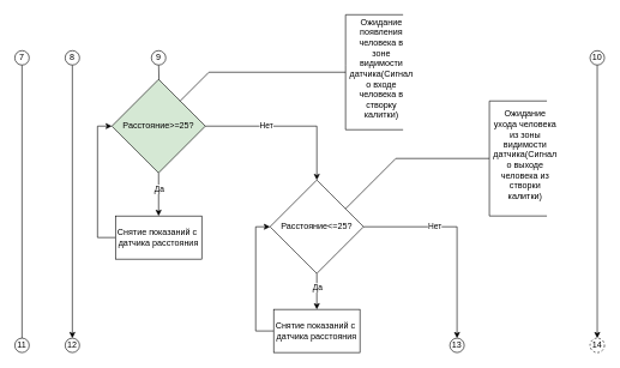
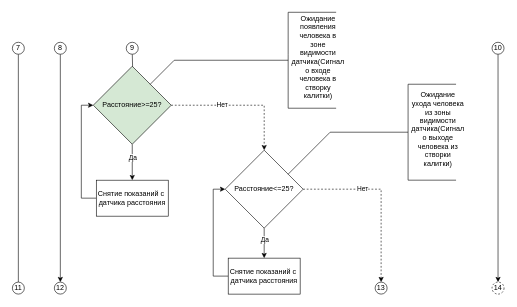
  <mxCell id="0" />
  <mxCell id="1" parent="0" />
  <mxCell id="2" value="" style="edgeStyle=orthogonalEdgeStyle;rounded=0;orthogonalLoop=1;jettySize=auto;html=1;" parent="1" target="7" edge="1"><mxGeometry relative="1" as="geometry"><mxPoint x="220.026" y="90" as="sourcePoint" /></mxGeometry></mxCell>
- <mxCell id="3" value="" style="edgeStyle=orthogonalEdgeStyle;rounded=0;orthogonalLoop=1;jettySize=auto;html=1;" parent="1" source="7" target="10" edge="1"><mxGeometry relative="1" as="geometry" /></mxCell>
+ <mxCell id="3" value="" style="edgeStyle=orthogonalEdgeStyle;rounded=0;orthogonalLoop=1;jettySize=auto;html=1;dashed=1;" parent="1" source="7" target="10" edge="1"><mxGeometry relative="1" as="geometry" /></mxCell>
  <mxCell id="4" value="Нет" style="edgeLabel;html=1;align=center;verticalAlign=middle;resizable=0;points=[];" parent="3" vertex="1" connectable="0"><mxGeometry x="-0.257" y="1" relative="1" as="geometry"><mxPoint as="offset" /></mxGeometry></mxCell>
  <mxCell id="5" style="edgeStyle=orthogonalEdgeStyle;rounded=0;orthogonalLoop=1;jettySize=auto;html=1;entryX=0.5;entryY=0;entryDx=0;entryDy=0;" parent="1" source="7" target="12" edge="1"><mxGeometry relative="1" as="geometry" /></mxCell>
  <mxCell id="6" value="Да" style="edgeLabel;html=1;align=center;verticalAlign=middle;resizable=0;points=[];" parent="5" vertex="1" connectable="0"><mxGeometry x="-0.262" y="1" relative="1" as="geometry"><mxPoint as="offset" /></mxGeometry></mxCell>
  <mxCell id="7" value="Расстояние&amp;gt;=25?" style="rhombus;whiteSpace=wrap;html=1;fillColor=#d5e8d4;" parent="1" vertex="1"><mxGeometry x="154.96" y="110" width="130" height="130" as="geometry" /></mxCell>
- <mxCell id="8" style="edgeStyle=orthogonalEdgeStyle;rounded=0;orthogonalLoop=1;jettySize=auto;html=1;entryX=0.5;entryY=0;entryDx=0;entryDy=0;" parent="1" source="10" target="30" edge="1"><mxGeometry relative="1" as="geometry"><mxPoint x="660" y="450" as="targetPoint" /></mxGeometry></mxCell>
+ <mxCell id="8" style="edgeStyle=orthogonalEdgeStyle;rounded=0;orthogonalLoop=1;jettySize=auto;html=1;entryX=0.5;entryY=0;entryDx=0;entryDy=0;dashed=1;" parent="1" source="10" target="30" edge="1"><mxGeometry relative="1" as="geometry"><mxPoint x="660" y="450" as="targetPoint" /></mxGeometry></mxCell>
  <mxCell id="9" value="Нет" style="edgeLabel;html=1;align=center;verticalAlign=middle;resizable=0;points=[];" parent="8" vertex="1" connectable="0"><mxGeometry x="-0.303" y="1" relative="1" as="geometry"><mxPoint as="offset" /></mxGeometry></mxCell>
  <mxCell id="10" value="Расстояние&amp;lt;=25?" style="rhombus;whiteSpace=wrap;html=1;" parent="1" vertex="1"><mxGeometry x="374.96" y="250" width="130" height="130" as="geometry" /></mxCell>
  <mxCell id="11" style="edgeStyle=orthogonalEdgeStyle;rounded=0;orthogonalLoop=1;jettySize=auto;html=1;entryX=0;entryY=0.5;entryDx=0;entryDy=0;exitX=0;exitY=0.5;exitDx=0;exitDy=0;" parent="1" source="12" target="7" edge="1"><mxGeometry relative="1" as="geometry" /></mxCell>
  <mxCell id="12" value="Снятие показаний с&amp;nbsp; датчика расстояния" style="rounded=0;whiteSpace=wrap;html=1;" parent="1" vertex="1"><mxGeometry x="159.96" y="300" width="120" height="60" as="geometry" /></mxCell>
  <mxCell id="13" style="edgeStyle=orthogonalEdgeStyle;rounded=0;orthogonalLoop=1;jettySize=auto;html=1;entryX=0;entryY=0.5;entryDx=0;entryDy=0;exitX=0;exitY=0.5;exitDx=0;exitDy=0;" parent="1" source="14" target="10" edge="1"><mxGeometry relative="1" as="geometry" /></mxCell>
  <mxCell id="14" value="Снятие показаний с&amp;nbsp; датчика расстояния" style="rounded=0;whiteSpace=wrap;html=1;" parent="1" vertex="1"><mxGeometry x="379.96" y="430" width="120" height="60" as="geometry" /></mxCell>
  <mxCell id="15" style="edgeStyle=orthogonalEdgeStyle;rounded=0;orthogonalLoop=1;jettySize=auto;html=1;entryX=0.5;entryY=0;entryDx=0;entryDy=0;" parent="1" source="10" target="14" edge="1"><mxGeometry relative="1" as="geometry" /></mxCell>
  <mxCell id="16" value="Да" style="edgeLabel;html=1;align=center;verticalAlign=middle;resizable=0;points=[];" parent="15" vertex="1" connectable="0"><mxGeometry x="-0.259" y="1" relative="1" as="geometry"><mxPoint as="offset" /></mxGeometry></mxCell>
  <mxCell id="17" value="" style="endArrow=none;html=1;rounded=0;" parent="1" edge="1"><mxGeometry width="50" height="50" relative="1" as="geometry"><mxPoint x="249.96" y="140" as="sourcePoint" /><mxPoint x="289.96" y="100" as="targetPoint" /></mxGeometry></mxCell>
  <mxCell id="18" value="" style="endArrow=none;html=1;rounded=0;" parent="1" edge="1"><mxGeometry width="50" height="50" relative="1" as="geometry"><mxPoint x="289.96" y="100" as="sourcePoint" /><mxPoint x="479.96" y="100" as="targetPoint" /></mxGeometry></mxCell>
  <mxCell id="19" value="" style="endArrow=none;html=1;rounded=0;" parent="1" edge="1"><mxGeometry width="50" height="50" relative="1" as="geometry"><mxPoint x="479.96" y="180" as="sourcePoint" /><mxPoint x="479.96" y="20" as="targetPoint" /><Array as="points"><mxPoint x="479.96" y="90" /></Array></mxGeometry></mxCell>
  <mxCell id="20" value="Ожидание появления человека в зоне видимости датчика(Сигнал о входе человека в створку калитки)" style="text;html=1;align=center;verticalAlign=middle;whiteSpace=wrap;rounded=0;" parent="1" vertex="1"><mxGeometry x="499.96" y="80" width="60" height="30" as="geometry" /></mxCell>
  <mxCell id="21" value="" style="endArrow=none;html=1;rounded=0;" parent="1" edge="1"><mxGeometry width="50" height="50" relative="1" as="geometry"><mxPoint x="479.96" y="20" as="sourcePoint" /><mxPoint x="559.96" y="20" as="targetPoint" /></mxGeometry></mxCell>
  <mxCell id="22" value="" style="endArrow=none;html=1;rounded=0;" parent="1" edge="1"><mxGeometry width="50" height="50" relative="1" as="geometry"><mxPoint x="479.96" y="180" as="sourcePoint" /><mxPoint x="559.96" y="180" as="targetPoint" /></mxGeometry></mxCell>
  <mxCell id="23" value="" style="endArrow=none;html=1;rounded=0;" parent="1" edge="1"><mxGeometry width="50" height="50" relative="1" as="geometry"><mxPoint x="479.96" y="290" as="sourcePoint" /><mxPoint x="549.96" y="220" as="targetPoint" /></mxGeometry></mxCell>
  <mxCell id="24" value="" style="endArrow=none;html=1;rounded=0;" parent="1" edge="1"><mxGeometry width="50" height="50" relative="1" as="geometry"><mxPoint x="549.96" y="220" as="sourcePoint" /><mxPoint x="679.96" y="220" as="targetPoint" /></mxGeometry></mxCell>
  <mxCell id="25" value="" style="endArrow=none;html=1;rounded=0;" parent="1" edge="1"><mxGeometry width="50" height="50" relative="1" as="geometry"><mxPoint x="679.96" y="300" as="sourcePoint" /><mxPoint x="679.96" y="140" as="targetPoint" /><Array as="points"><mxPoint x="679.96" y="220" /></Array></mxGeometry></mxCell>
  <mxCell id="26" value="" style="endArrow=none;html=1;rounded=0;" parent="1" edge="1"><mxGeometry width="50" height="50" relative="1" as="geometry"><mxPoint x="679.96" y="300" as="sourcePoint" /><mxPoint x="759.96" y="300" as="targetPoint" /></mxGeometry></mxCell>
  <mxCell id="27" value="" style="endArrow=none;html=1;rounded=0;" parent="1" edge="1"><mxGeometry width="50" height="50" relative="1" as="geometry"><mxPoint x="679.96" y="140" as="sourcePoint" /><mxPoint x="759.96" y="140" as="targetPoint" /></mxGeometry></mxCell>
  <mxCell id="28" value="Ожидание ухода человека из зоны видимости датчика(Сигнал о выходе человека из створки калитки)" style="text;html=1;align=center;verticalAlign=middle;whiteSpace=wrap;rounded=0;" parent="1" vertex="1"><mxGeometry x="699.96" y="200" width="60" height="30" as="geometry" /></mxCell>
  <mxCell id="29" value="9" style="ellipse;whiteSpace=wrap;html=1;aspect=fixed;" parent="1" vertex="1"><mxGeometry x="209.96" y="70" width="20" height="20" as="geometry" /></mxCell>
  <mxCell id="30" value="13" style="ellipse;whiteSpace=wrap;html=1;aspect=fixed;" parent="1" vertex="1"><mxGeometry x="625" y="470" width="20" height="20" as="geometry" /></mxCell>
  <mxCell id="31" style="edgeStyle=orthogonalEdgeStyle;rounded=0;orthogonalLoop=1;jettySize=auto;html=1;entryX=0.5;entryY=0;entryDx=0;entryDy=0;" parent="1" source="32" target="36" edge="1"><mxGeometry relative="1" as="geometry" /></mxCell>
  <mxCell id="32" value="8" style="ellipse;whiteSpace=wrap;html=1;aspect=fixed;" parent="1" vertex="1"><mxGeometry x="90" y="70" width="20" height="20" as="geometry" /></mxCell>
  <mxCell id="33" style="edgeStyle=orthogonalEdgeStyle;rounded=0;orthogonalLoop=1;jettySize=auto;html=1;entryX=0.5;entryY=0;entryDx=0;entryDy=0;endArrow=none;" parent="1" source="34" target="37" edge="1"><mxGeometry relative="1" as="geometry" /></mxCell>
  <mxCell id="34" value="7" style="ellipse;whiteSpace=wrap;html=1;aspect=fixed;" parent="1" vertex="1"><mxGeometry x="20" y="70" width="20" height="20" as="geometry" /></mxCell>
  <mxCell id="35" value="14" style="ellipse;whiteSpace=wrap;html=1;aspect=fixed;dashed=1;" parent="1" vertex="1"><mxGeometry x="820" y="470" width="20" height="20" as="geometry" /></mxCell>
  <mxCell id="36" value="12" style="ellipse;whiteSpace=wrap;html=1;aspect=fixed;" parent="1" vertex="1"><mxGeometry x="90" y="470" width="20" height="20" as="geometry" /></mxCell>
  <mxCell id="37" value="11" style="ellipse;whiteSpace=wrap;html=1;aspect=fixed;" parent="1" vertex="1"><mxGeometry x="20" y="470" width="20" height="20" as="geometry" /></mxCell>
  <mxCell id="38" style="edgeStyle=orthogonalEdgeStyle;rounded=0;orthogonalLoop=1;jettySize=auto;html=1;entryX=0.5;entryY=0;entryDx=0;entryDy=0;" parent="1" source="39" target="35" edge="1"><mxGeometry relative="1" as="geometry" /></mxCell>
  <mxCell id="39" value="10" style="ellipse;whiteSpace=wrap;html=1;aspect=fixed;" parent="1" vertex="1"><mxGeometry x="820" y="70" width="20" height="20" as="geometry" /></mxCell>
